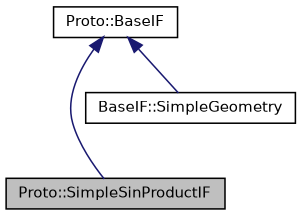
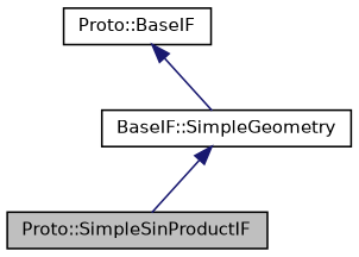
  digraph {
    node [color=black fillcolor=white fontname=Helvetica fontsize=10 shape=record style=filled]
    edge [color=midnightblue dir=back fontname=Helvetica fontsize=10 labelfontname=Helvetica labelfontsize=10 style=solid]
    n1 [fillcolor=grey75 fontcolor=black height=0.2 label="Proto::SimpleSinProductIF" width=0.4]
    n2 [height=0.2 label="BaseIF::SimpleGeometry" width=0.4]
    n3 [height=0.2 label="Proto::BaseIF" width=0.4]
-   n3 -> n1
+   n2 -> n1
    n3 -> n2
  }
